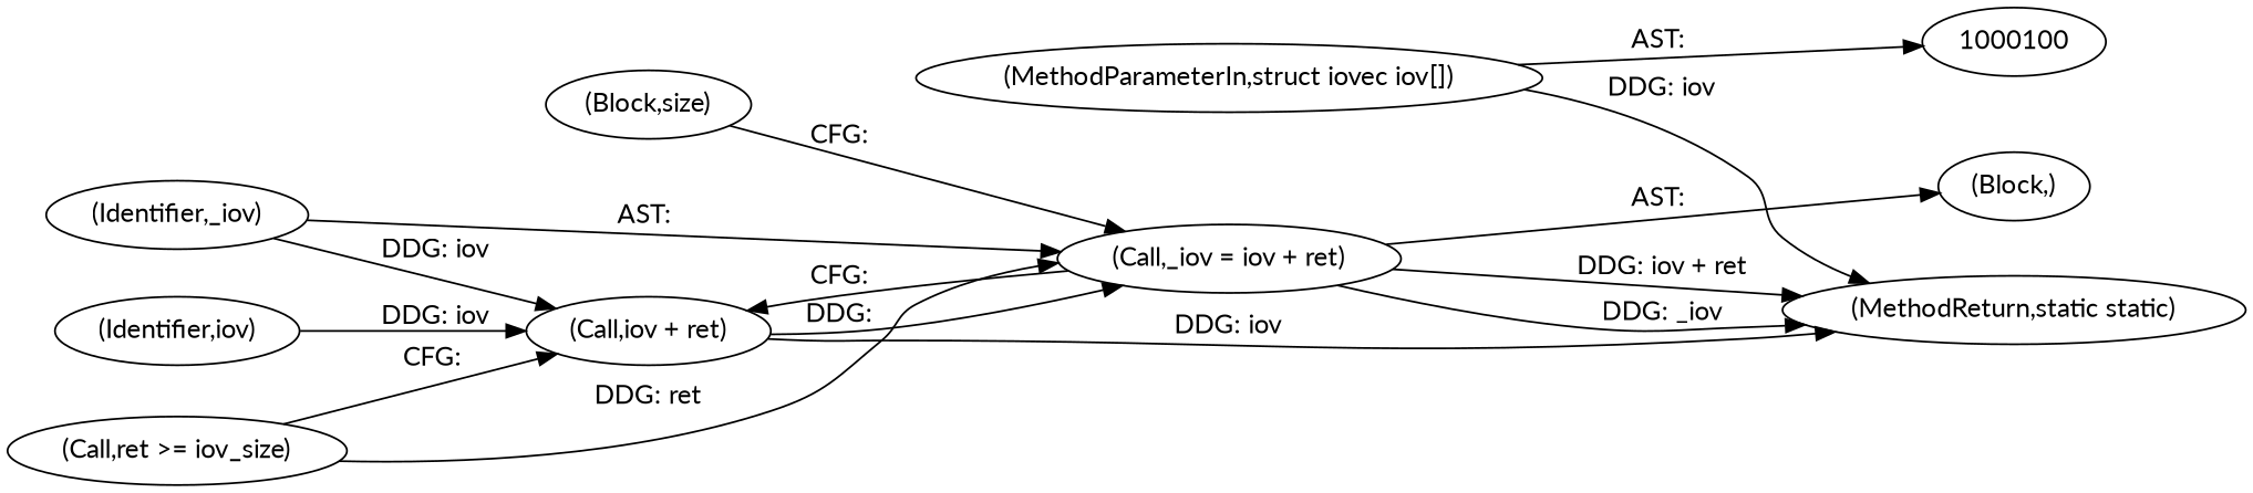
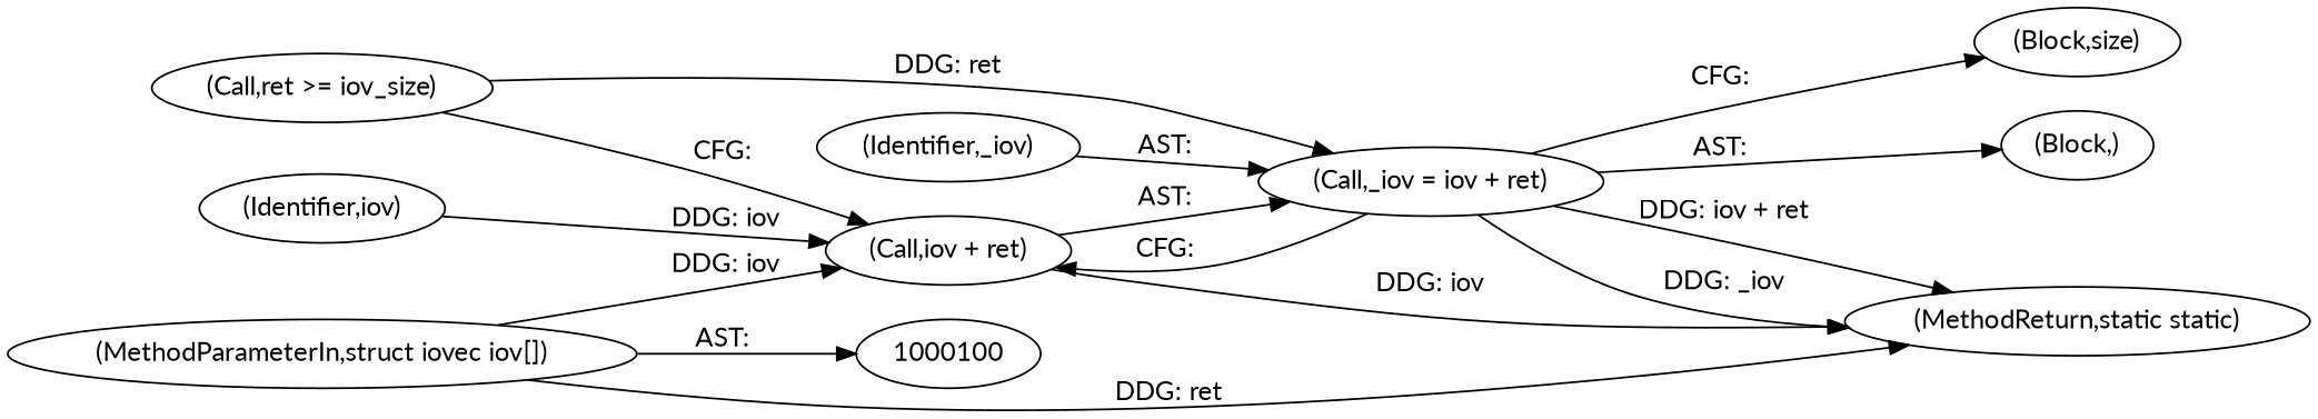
  digraph {
    fontname=Lato
    rankdir=LR
    node [fontname=Lato]
    edge [fontname=Lato]
    n1 [label="(MethodParameterIn,struct iovec iov[])"]
    n2 [label="(Call,iov + ret)"]
    n3 [label="(MethodReturn,static static)"]
    1000100
    n5 [label="(Call,_iov = iov + ret)"]
    n6 [label="(Block,)"]
    n7 [label="(Block,size)"]
    n8 [label="(Identifier,_iov)"]
    n9 [label="(Call,ret >= iov_size)"]
    n10 [label="(Identifier,iov)"]
-   n8 -> n2 [label="DDG: iov"]
-   n1 -> n3 [label="DDG: iov"]
+   n1 -> n2 [label="DDG: iov"]
+   n1 -> n3 [label="DDG: ret"]
    n1 -> 1000100 [label="AST: "]
    n2 -> n3 [label="DDG: iov"]
-   n2 -> n5 [label="DDG: "]
+   n2 -> n5 [label="AST: "]
    n5 -> n2 [label="CFG: "]
    n5 -> n3 [label="DDG: iov + ret"]
    n5 -> n3 [label="DDG: _iov"]
    n5 -> n6 [label="AST: "]
-   n7 -> n5 [label="CFG: "]
+   n5 -> n7 [label="CFG: "]
    n8 -> n5 [label="AST: "]
    n9 -> n2 [label="CFG: "]
    n9 -> n5 [label="DDG: ret"]
    n10 -> n2 [label="DDG: iov"]
  }
